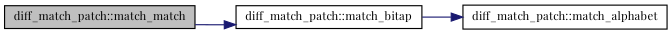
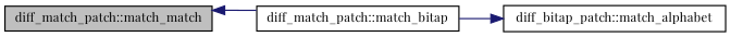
  digraph {
    fontname="Playfair Display"
    rankdir=LR
    node [color=black fillcolor=white fontname="Playfair Display" fontsize=10 shape=record style=filled]
    edge [color=midnightblue fontname="Playfair Display" fontsize=10 labelfontname="FreeSans.ttf" labelfontsize=10 style=solid]
    n1 [fillcolor=grey75 fontcolor=black height=0.2 label="diff_match_patch::match_match" width=0.4]
    n2 [height=0.2 label="diff_match_patch::match_bitap" width=0.4]
-   n3 [height=0.2 label="diff_match_patch::match_alphabet" width=0.4]
-   n1 -> n2
+   n3 [height=0.2 label="diff_bitap_patch::match_alphabet" width=0.4]
+   n2 -> n1
    n2 -> n3
  }
